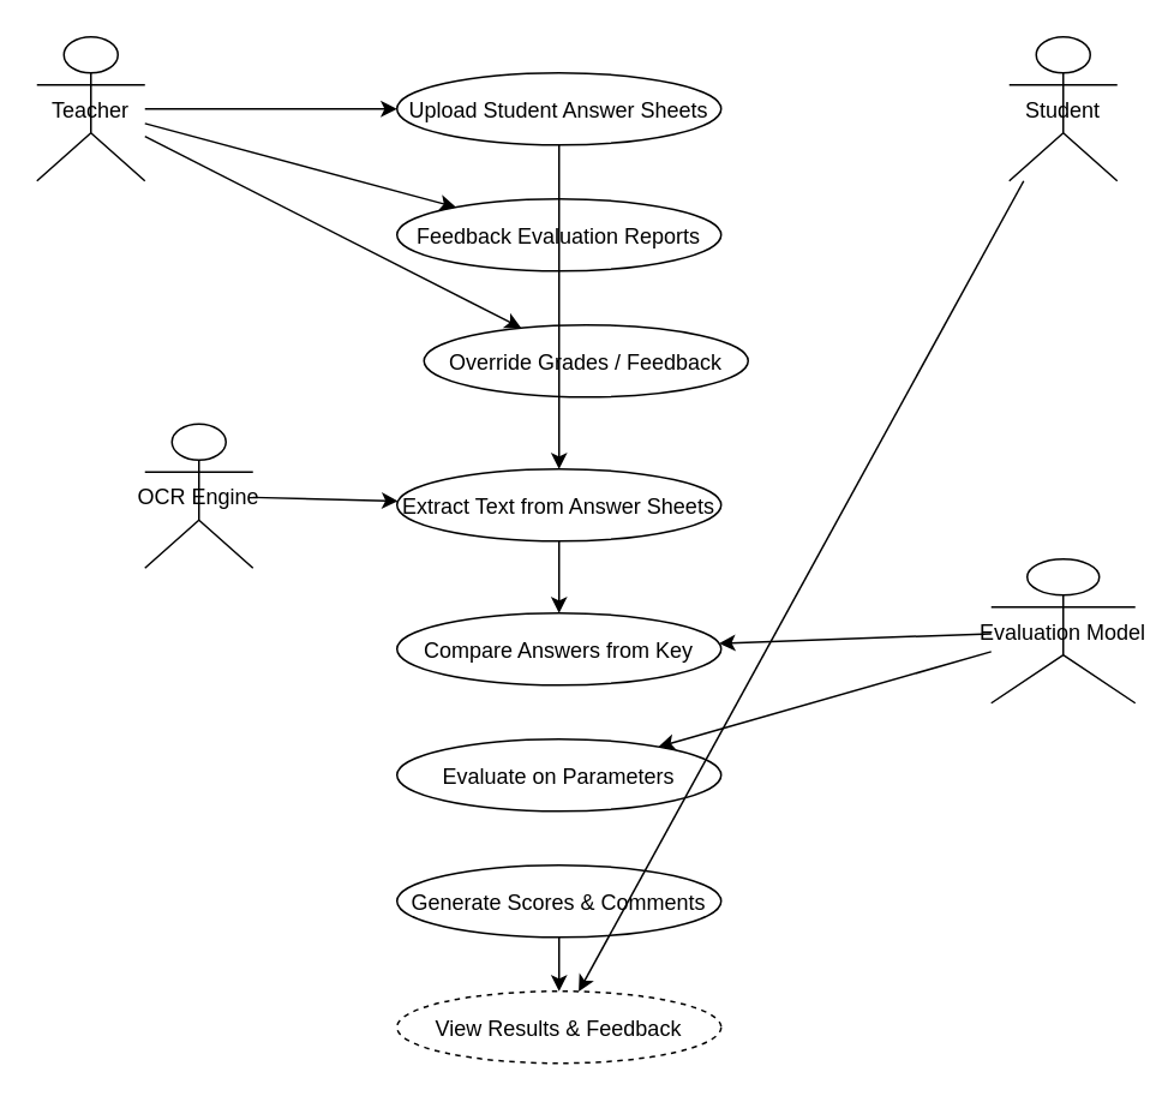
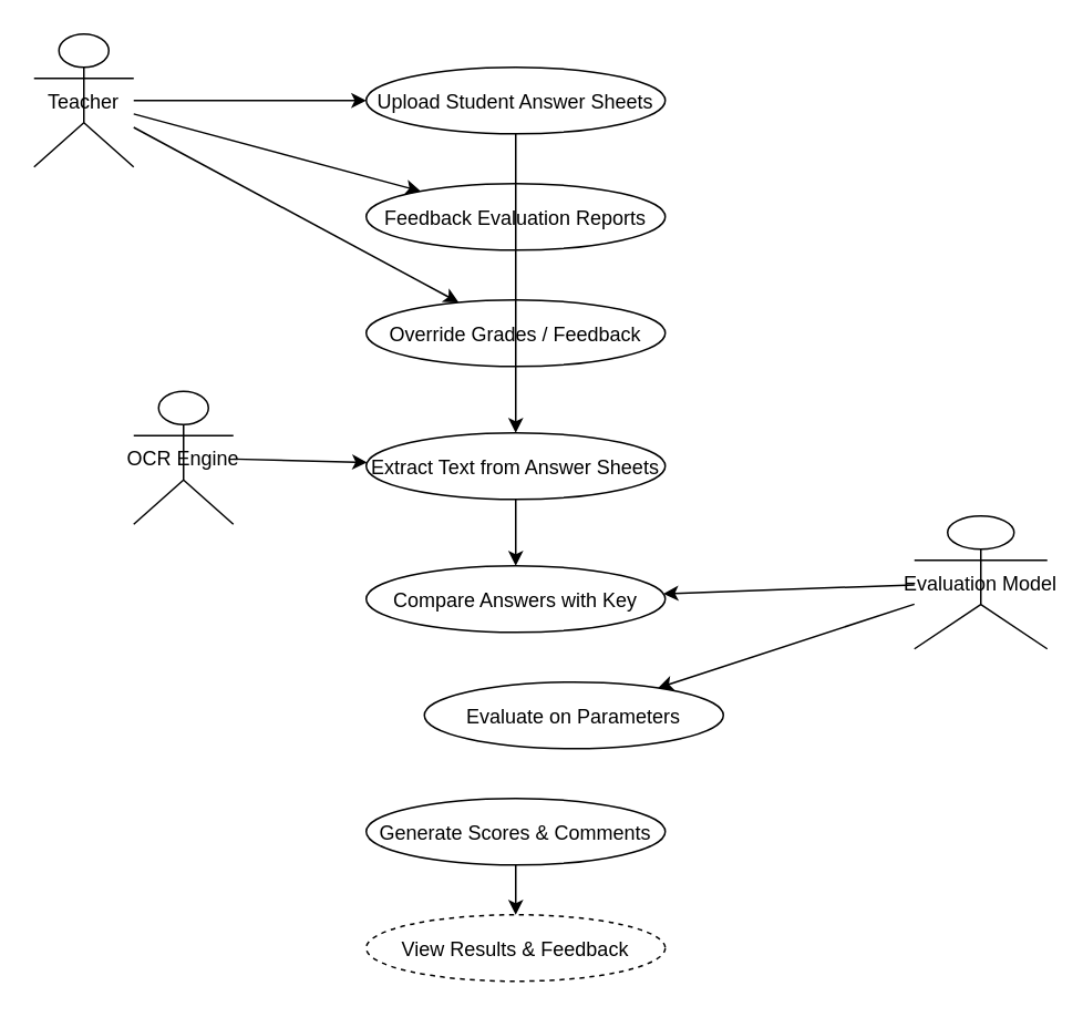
  <mxCell id="0" />
  <mxCell id="1" parent="0" />
  <mxCell id="2" value="Teacher" style="shape=umlActor" parent="1" vertex="1"><mxGeometry x="20" y="20" width="60" height="80" as="geometry" /></mxCell>
- <mxCell id="3" value="Student" style="shape=umlActor" parent="1" vertex="1"><mxGeometry x="560" y="20" width="60" height="80" as="geometry" /></mxCell>
  <mxCell id="4" value="OCR Engine" style="shape=umlActor" parent="1" vertex="1"><mxGeometry x="80" y="235" width="60" height="80" as="geometry" /></mxCell>
  <mxCell id="5" value="Evaluation Model" style="shape=umlActor" parent="1" vertex="1"><mxGeometry x="550" y="310" width="80" height="80" as="geometry" /></mxCell>
  <mxCell id="6" value="Upload Student Answer Sheets" style="ellipse" parent="1" vertex="1"><mxGeometry x="220" y="40" width="180" height="40" as="geometry" /></mxCell>
  <mxCell id="7" value="Feedback Evaluation Reports" style="ellipse" parent="1" vertex="1"><mxGeometry x="220" y="110" width="180" height="40" as="geometry" /></mxCell>
- <mxCell id="8" value="Override Grades / Feedback" style="ellipse" parent="1" vertex="1"><mxGeometry x="235" y="180" width="180" height="40" as="geometry" /></mxCell>
+ <mxCell id="8" value="Override Grades / Feedback" style="ellipse" parent="1" vertex="1"><mxGeometry x="220" y="180" width="180" height="40" as="geometry" /></mxCell>
  <mxCell id="9" value="Extract Text from Answer Sheets" style="ellipse" parent="1" vertex="1"><mxGeometry x="220" y="260" width="180" height="40" as="geometry" /></mxCell>
- <mxCell id="10" value="Compare Answers from Key" style="ellipse" parent="1" vertex="1"><mxGeometry x="220" y="340" width="180" height="40" as="geometry" /></mxCell>
- <mxCell id="11" value="Evaluate on Parameters" style="ellipse" parent="1" vertex="1"><mxGeometry x="220" y="410" width="180" height="40" as="geometry" /></mxCell>
+ <mxCell id="10" value="Compare Answers with Key" style="ellipse" parent="1" vertex="1"><mxGeometry x="220" y="340" width="180" height="40" as="geometry" /></mxCell>
+ <mxCell id="11" value="Evaluate on Parameters" style="ellipse" parent="1" vertex="1"><mxGeometry x="255" y="410" width="180" height="40" as="geometry" /></mxCell>
  <mxCell id="12" value="Generate Scores &amp; Comments" style="ellipse" parent="1" vertex="1"><mxGeometry x="220" y="480" width="180" height="40" as="geometry" /></mxCell>
  <mxCell id="13" value="View Results &amp; Feedback" style="ellipse;dashed=1;" parent="1" vertex="1"><mxGeometry x="220" y="550" width="180" height="40" as="geometry" /></mxCell>
  <mxCell id="14" parent="1" source="2" target="6" edge="1"><mxGeometry relative="1" as="geometry" /></mxCell>
  <mxCell id="15" parent="1" source="2" target="7" edge="1"><mxGeometry relative="1" as="geometry" /></mxCell>
  <mxCell id="16" parent="1" source="2" target="8" edge="1"><mxGeometry relative="1" as="geometry" /></mxCell>
  <mxCell id="17" parent="1" source="6" target="9" edge="1"><mxGeometry relative="1" as="geometry" /></mxCell>
  <mxCell id="18" parent="1" source="4" target="9" edge="1"><mxGeometry relative="1" as="geometry" /></mxCell>
  <mxCell id="19" parent="1" source="9" target="10" edge="1"><mxGeometry relative="1" as="geometry" /></mxCell>
  <mxCell id="20" parent="1" source="5" target="10" edge="1"><mxGeometry relative="1" as="geometry" /></mxCell>
  <mxCell id="21" parent="1" source="5" target="11" edge="1"><mxGeometry relative="1" as="geometry" /></mxCell>
  <mxCell id="22" parent="1" source="12" target="13" edge="1"><mxGeometry relative="1" as="geometry" /></mxCell>
- <mxCell id="23" parent="1" source="3" target="13" edge="1"><mxGeometry relative="1" as="geometry" /></mxCell>
